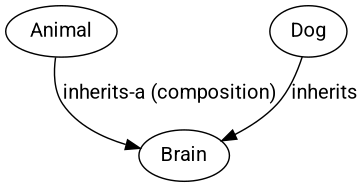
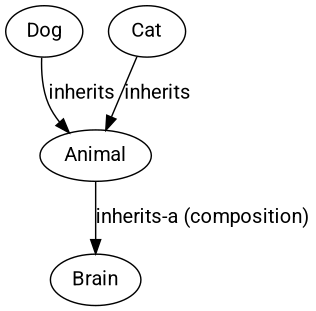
  digraph {
    fontname=Roboto
    node [fontname=Roboto]
    edge [fontname=Roboto]
    n1 [label=Animal]
    n2 [label=Brain]
    n3 [label=Dog]
+   n4 [label=Cat]
    n1 -> n2 [label="inherits-a (composition)"]
-   n3 -> n2 [label=inherits]
+   n3 -> n1 [label=inherits]
+   n4 -> n1 [label=inherits]
  }
